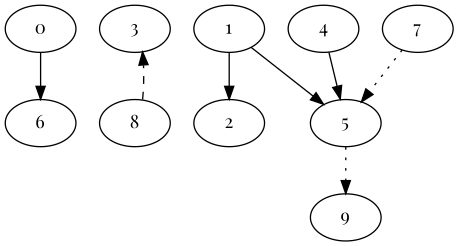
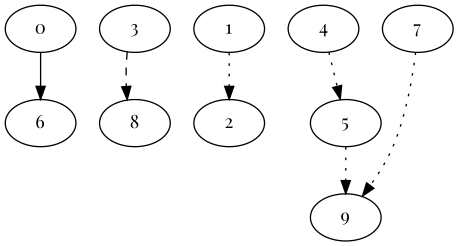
  digraph {
    fontname="Playfair Display"
    node [fontname="Playfair Display"]
    edge [fontname="Playfair Display" style=solid weight=4]
    0
    6
    3
    8
    1
    2
    5
    9
    4
    7
    0 -> 6 [weight=2]
-   8 -> 3 [style=dashed weight=17]
-   1 -> 2 [weight=5]
-   1 -> 5
+   3 -> 8 [style=dashed weight=17]
+   1 -> 2 [style=dotted weight=5]
    5 -> 9 [style=dotted weight=8]
-   4 -> 5 [weight=1]
-   7 -> 5 [style=dotted]
+   4 -> 5 [style=dotted weight=1]
+   7 -> 9 [style=dotted]
  }
